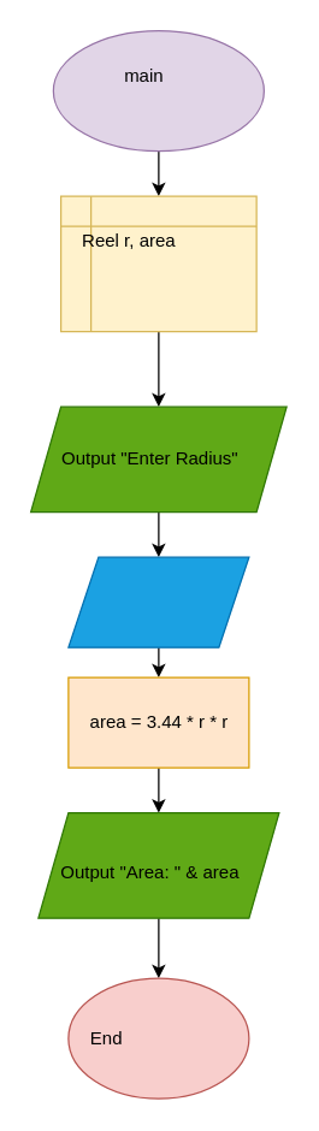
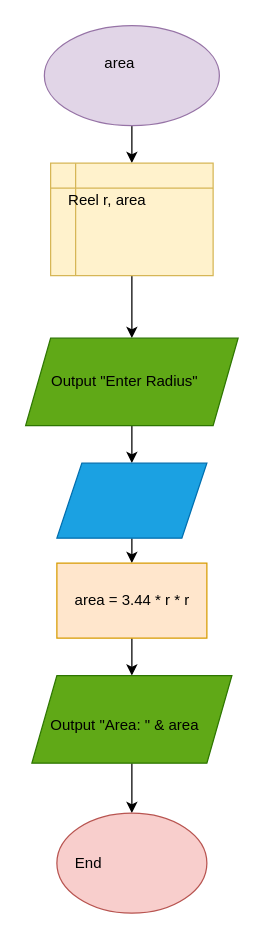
  <mxCell id="0" />
  <mxCell id="1" parent="0" />
  <mxCell id="2" style="edgeStyle=orthogonalEdgeStyle;rounded=0;orthogonalLoop=1;jettySize=auto;html=1;entryX=0.5;entryY=0;entryDx=0;entryDy=0;" edge="1" parent="1" source="3" target="6"><mxGeometry relative="1" as="geometry"><Array as="points"><mxPoint x="105" y="130" /></Array></mxGeometry></mxCell>
  <mxCell id="3" value="" style="ellipse;whiteSpace=wrap;html=1;fillColor=#e1d5e7;strokeColor=#9673a6;" vertex="1" parent="1"><mxGeometry x="35" y="20" width="140" height="80" as="geometry" /></mxCell>
- <mxCell id="4" value="&lt;font style=&quot;vertical-align: inherit&quot;&gt;&lt;font style=&quot;vertical-align: inherit&quot;&gt;main&lt;/font&gt;&lt;/font&gt;" style="text;html=1;resizable=0;autosize=1;align=center;verticalAlign=middle;points=[];fillColor=none;strokeColor=none;rounded=0;" vertex="1" parent="1"><mxGeometry x="75" y="40" width="40" height="20" as="geometry" /></mxCell>
+ <mxCell id="4" value="&lt;font style=&quot;vertical-align: inherit&quot;&gt;&lt;font style=&quot;vertical-align: inherit&quot;&gt;area&lt;/font&gt;&lt;/font&gt;" style="text;html=1;resizable=0;autosize=1;align=center;verticalAlign=middle;points=[];fillColor=none;strokeColor=none;rounded=0;" vertex="1" parent="1"><mxGeometry x="75" y="40" width="40" height="20" as="geometry" /></mxCell>
  <mxCell id="5" style="edgeStyle=orthogonalEdgeStyle;rounded=0;orthogonalLoop=1;jettySize=auto;html=1;exitX=0.5;exitY=1;exitDx=0;exitDy=0;" edge="1" parent="1" source="6"><mxGeometry relative="1" as="geometry"><mxPoint x="105" y="270" as="targetPoint" /></mxGeometry></mxCell>
  <mxCell id="6" value="" style="shape=internalStorage;whiteSpace=wrap;html=1;backgroundOutline=1;fillColor=#fff2cc;strokeColor=#d6b656;" vertex="1" parent="1"><mxGeometry x="40" y="130" width="130" height="90" as="geometry" /></mxCell>
  <mxCell id="7" value="&lt;font style=&quot;vertical-align: inherit&quot;&gt;&lt;font style=&quot;vertical-align: inherit&quot;&gt;Reel r,&amp;nbsp;area&lt;/font&gt;&lt;/font&gt;" style="text;html=1;resizable=0;autosize=1;align=center;verticalAlign=middle;points=[];rounded=0;" vertex="1" parent="1"><mxGeometry x="45" y="150" width="80" height="20" as="geometry" /></mxCell>
  <mxCell id="8" style="edgeStyle=orthogonalEdgeStyle;rounded=0;orthogonalLoop=1;jettySize=auto;html=1;exitX=0.5;exitY=1;exitDx=0;exitDy=0;" edge="1" parent="1" source="9"><mxGeometry relative="1" as="geometry"><mxPoint x="105" y="370" as="targetPoint" /></mxGeometry></mxCell>
  <mxCell id="9" value="" style="shape=parallelogram;perimeter=parallelogramPerimeter;whiteSpace=wrap;html=1;fixedSize=1;fillColor=#60a917;strokeColor=#2D7600;fontColor=#ffffff;" vertex="1" parent="1"><mxGeometry x="20" y="270" width="170" height="70" as="geometry" /></mxCell>
  <mxCell id="10" style="edgeStyle=orthogonalEdgeStyle;rounded=0;orthogonalLoop=1;jettySize=auto;html=1;exitX=0.5;exitY=1;exitDx=0;exitDy=0;" edge="1" parent="1" source="11"><mxGeometry relative="1" as="geometry"><mxPoint x="105" y="450" as="targetPoint" /></mxGeometry></mxCell>
  <mxCell id="11" value="" style="shape=parallelogram;perimeter=parallelogramPerimeter;whiteSpace=wrap;html=1;fixedSize=1;fillColor=#1ba1e2;fontColor=#ffffff;strokeColor=#006EAF;" vertex="1" parent="1"><mxGeometry x="45" y="370" width="120" height="60" as="geometry" /></mxCell>
  <mxCell id="12" style="edgeStyle=orthogonalEdgeStyle;rounded=0;orthogonalLoop=1;jettySize=auto;html=1;exitX=0.5;exitY=1;exitDx=0;exitDy=0;" edge="1" parent="1" source="13"><mxGeometry relative="1" as="geometry"><mxPoint x="105" y="540" as="targetPoint" /></mxGeometry></mxCell>
  <mxCell id="13" value="" style="rounded=0;whiteSpace=wrap;html=1;fillColor=#ffe6cc;strokeColor=#d79b00;" vertex="1" parent="1"><mxGeometry x="45" y="450" width="120" height="60" as="geometry" /></mxCell>
  <mxCell id="14" value="area = 3.44 * r * r" style="text;html=1;resizable=0;autosize=1;align=center;verticalAlign=middle;points=[];fillColor=none;strokeColor=none;rounded=0;" vertex="1" parent="1"><mxGeometry x="50" y="470" width="110" height="20" as="geometry" /></mxCell>
  <mxCell id="15" value="Output &quot;Enter Radius&quot;" style="text;html=1;resizable=0;autosize=1;align=center;verticalAlign=middle;points=[];fillColor=none;strokeColor=none;rounded=0;" vertex="1" parent="1"><mxGeometry x="34" y="295" width="130" height="20" as="geometry" /></mxCell>
  <mxCell id="16" style="edgeStyle=orthogonalEdgeStyle;rounded=0;orthogonalLoop=1;jettySize=auto;html=1;exitX=0.5;exitY=1;exitDx=0;exitDy=0;" edge="1" parent="1" source="17"><mxGeometry relative="1" as="geometry"><mxPoint x="105" y="650" as="targetPoint" /></mxGeometry></mxCell>
  <mxCell id="17" value="" style="shape=parallelogram;perimeter=parallelogramPerimeter;whiteSpace=wrap;html=1;fixedSize=1;fillColor=#60a917;fontColor=#ffffff;strokeColor=#2D7600;" vertex="1" parent="1"><mxGeometry x="25" y="540" width="160" height="70" as="geometry" /></mxCell>
  <mxCell id="18" value="Output &quot;Area: &quot; &amp;amp; area" style="text;html=1;resizable=0;autosize=1;align=center;verticalAlign=middle;points=[];fillColor=none;strokeColor=none;rounded=0;" vertex="1" parent="1"><mxGeometry x="34" y="570" width="130" height="20" as="geometry" /></mxCell>
  <mxCell id="19" value="" style="ellipse;whiteSpace=wrap;html=1;fillColor=#f8cecc;strokeColor=#b85450;" vertex="1" parent="1"><mxGeometry x="45" y="650" width="120" height="80" as="geometry" /></mxCell>
  <mxCell id="20" value="End" style="text;html=1;resizable=0;autosize=1;align=center;verticalAlign=middle;points=[];fillColor=none;strokeColor=none;rounded=0;" vertex="1" parent="1"><mxGeometry x="50" y="680" width="40" height="20" as="geometry" /></mxCell>
